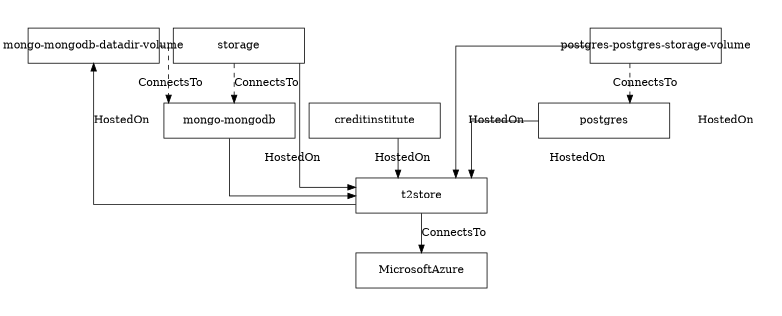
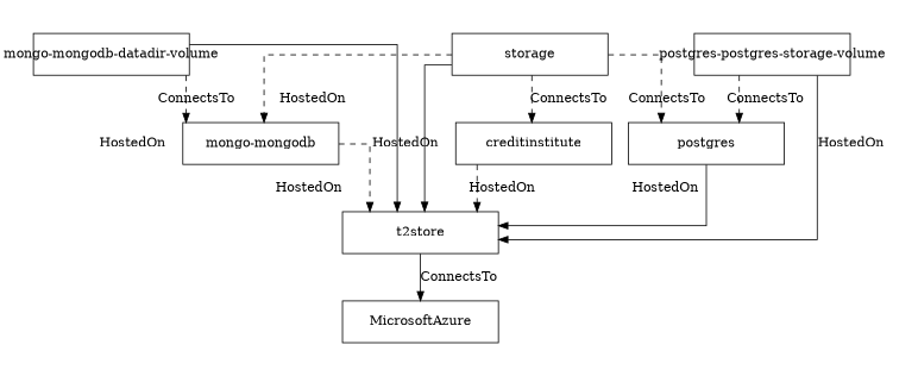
  strict digraph {
    splines=ortho
    node [fixedsize=true shape=polygon]
    edge [style=solid]
    "mongo-mongodb-datadir-volume" [height=0.63 width=2.34]
    "mongo-mongodb" [height=0.63 width=2.34]
    n3 [height=0.63 label=storage width=2.34]
    creditinstitute [height=0.63 width=2.34]
    postgres [height=0.63 width=2.34]
    "postgres-postgres-storage-volume" [height=0.63 width=2.34]
    t2store [height=0.63 width=2.34]
    MicrosoftAzure [height=0.63 width=2.34]
    subgraph sub_1 {
      "mongo-mongodb-datadir-volume"
      "mongo-mongodb"
      n3
      creditinstitute
      postgres
      "postgres-postgres-storage-volume"
    }
    "mongo-mongodb-datadir-volume" -> "mongo-mongodb" [label=ConnectsTo style=dashed]
-   t2store -> "mongo-mongodb-datadir-volume" [label=HostedOn]
-   "mongo-mongodb" -> t2store [label=HostedOn]
-   n3 -> "mongo-mongodb" [label=ConnectsTo style=dashed weight=2]
+   "mongo-mongodb-datadir-volume" -> t2store [label=HostedOn]
+   "mongo-mongodb" -> t2store [label=HostedOn style=dashed]
+   n3 -> "mongo-mongodb" [label=HostedOn style=dashed weight=2]
+   n3 -> creditinstitute [label=ConnectsTo style=dashed weight=2]
+   n3 -> postgres [label=ConnectsTo style=dashed weight=2]
    n3 -> t2store [label=HostedOn]
-   creditinstitute -> t2store [label=HostedOn]
+   creditinstitute -> t2store [label=HostedOn style=dashed]
    postgres -> t2store [label=HostedOn]
    "postgres-postgres-storage-volume" -> postgres [label=ConnectsTo style=dashed]
    "postgres-postgres-storage-volume" -> t2store [label=HostedOn]
    t2store -> MicrosoftAzure [label=ConnectsTo]
  }
